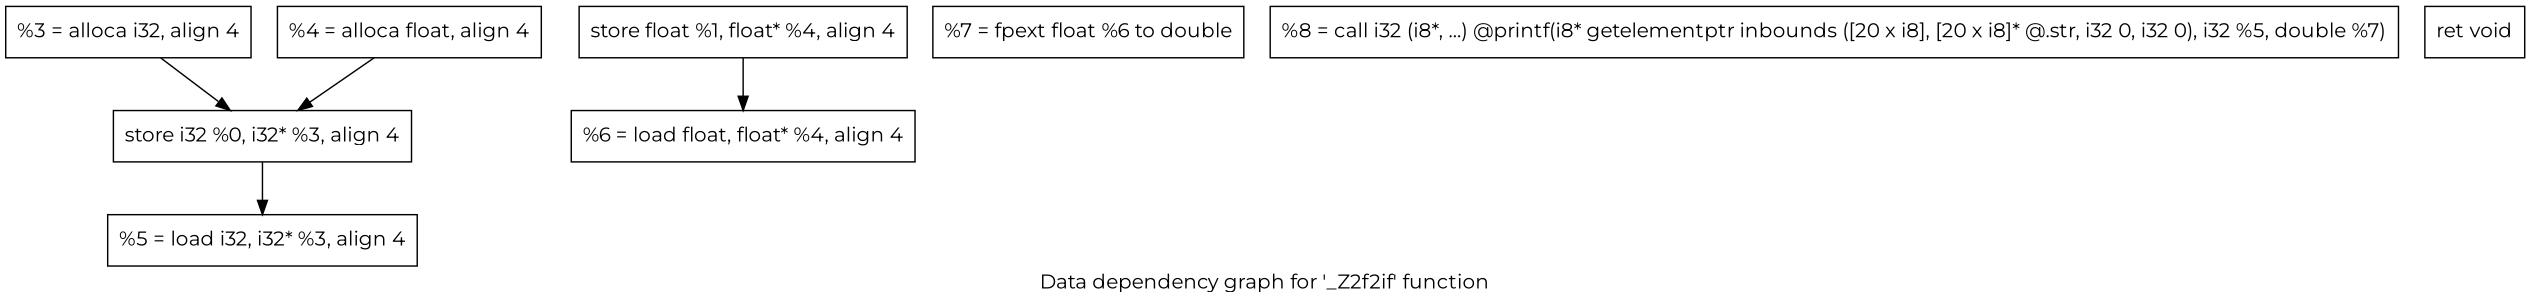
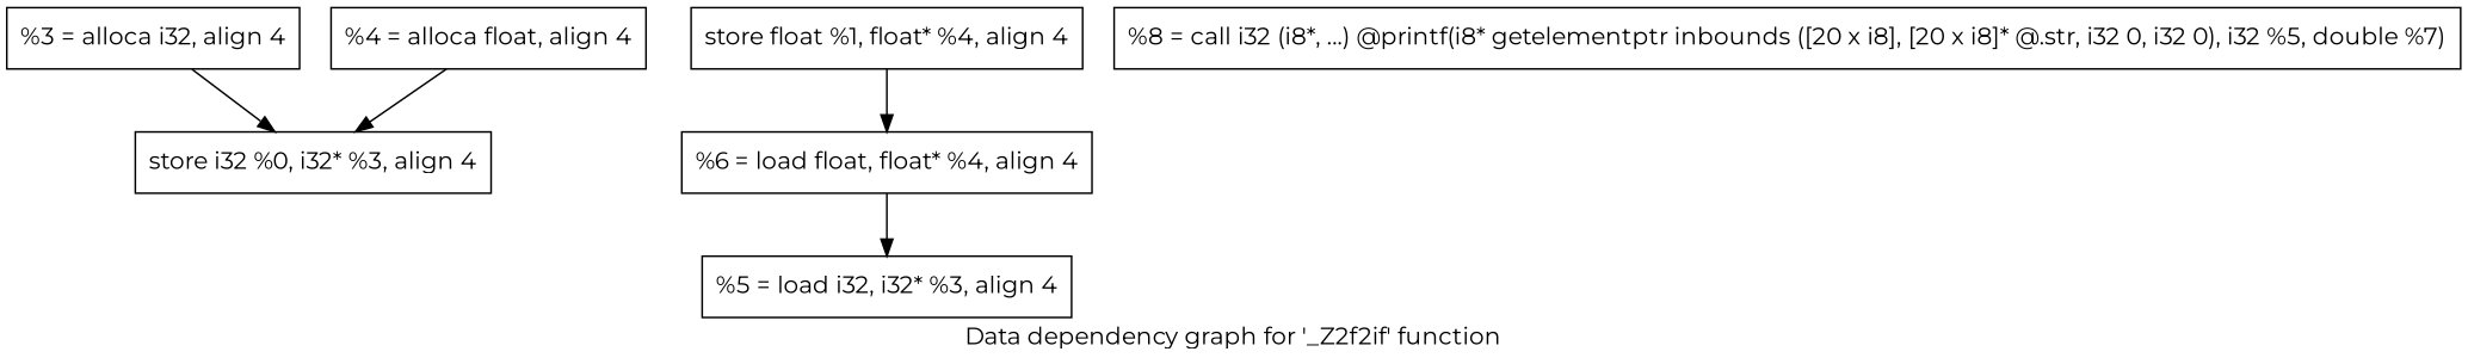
  digraph {
    fontname=Montserrat
    label="Data dependency graph for '_Z2f2if' function"
    node [fontname=Montserrat shape=record]
    edge [fontname=Montserrat]
    n1 [label="{  %3 = alloca i32, align 4}"]
    n2 [label="{  store i32 %0, i32* %3, align 4}"]
    n3 [label="{  %5 = load i32, i32* %3, align 4}"]
    n4 [label="{  %4 = alloca float, align 4}"]
    n5 [label="{  %6 = load float, float* %4, align 4}"]
    n6 [label="{  store float %1, float* %4, align 4}"]
-   n7 [label="{  %7 = fpext float %6 to double}"]
    n8 [label="{  %8 = call i32 (i8*, ...) @printf(i8* getelementptr inbounds ([20 x i8], [20 x i8]* @.str, i32 0, i32 0), i32 %5, double %7)}"]
-   n9 [label="{  ret void}"]
    n1 -> n2
-   n2 -> n3
+   n5 -> n3
    n4 -> n2
    n6 -> n5
  }
